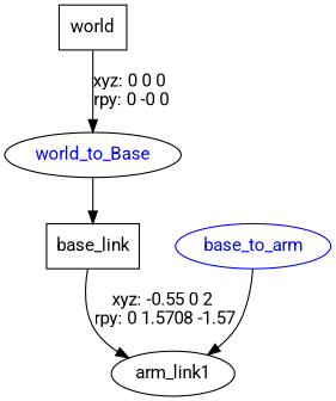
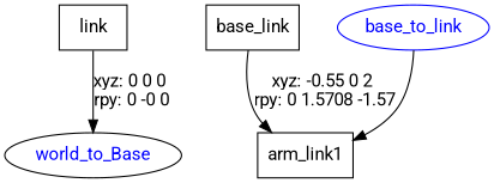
  digraph {
    fontname=Roboto
    node [fontname=Roboto shape=box]
    edge [fontname=Roboto]
-   n1 [label=world]
+   n1 [label=link]
    world_to_Base [color=black fontcolor=blue shape=ellipse]
    n3 [label=base_link]
-   n4 [label=arm_link1 shape=ellipse]
-   base_to_arm [color=blue fontcolor=blue shape=ellipse]
+   n4 [label=arm_link1]
+   base_to_arm [color=blue fontcolor=blue shape=ellipse label=base_to_link]
    n1 -> world_to_Base [label="xyz: 0 0 0 \nrpy: 0 -0 0"]
-   world_to_Base -> n3
    n3 -> n4 [label="xyz: -0.55 0 2 \nrpy: 0 1.5708 -1.57"]
    base_to_arm -> n4
  }
